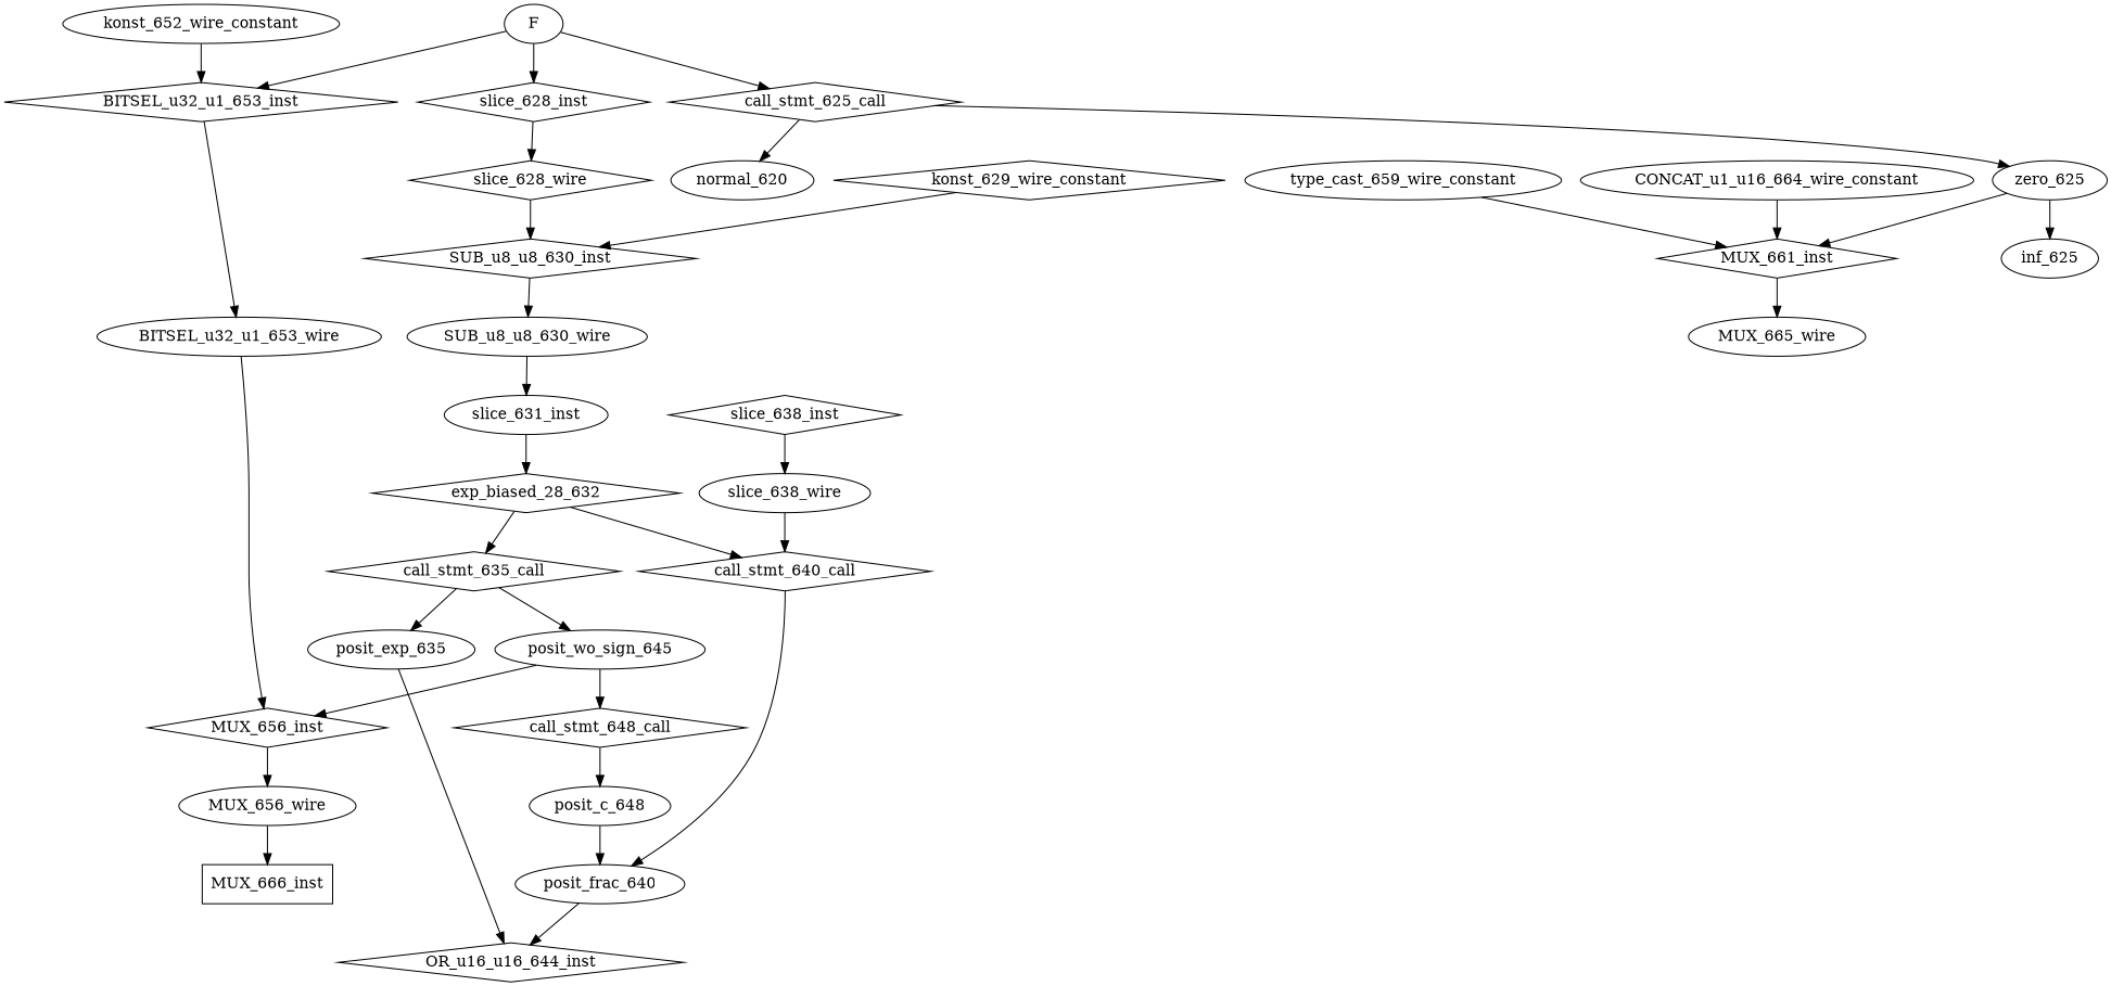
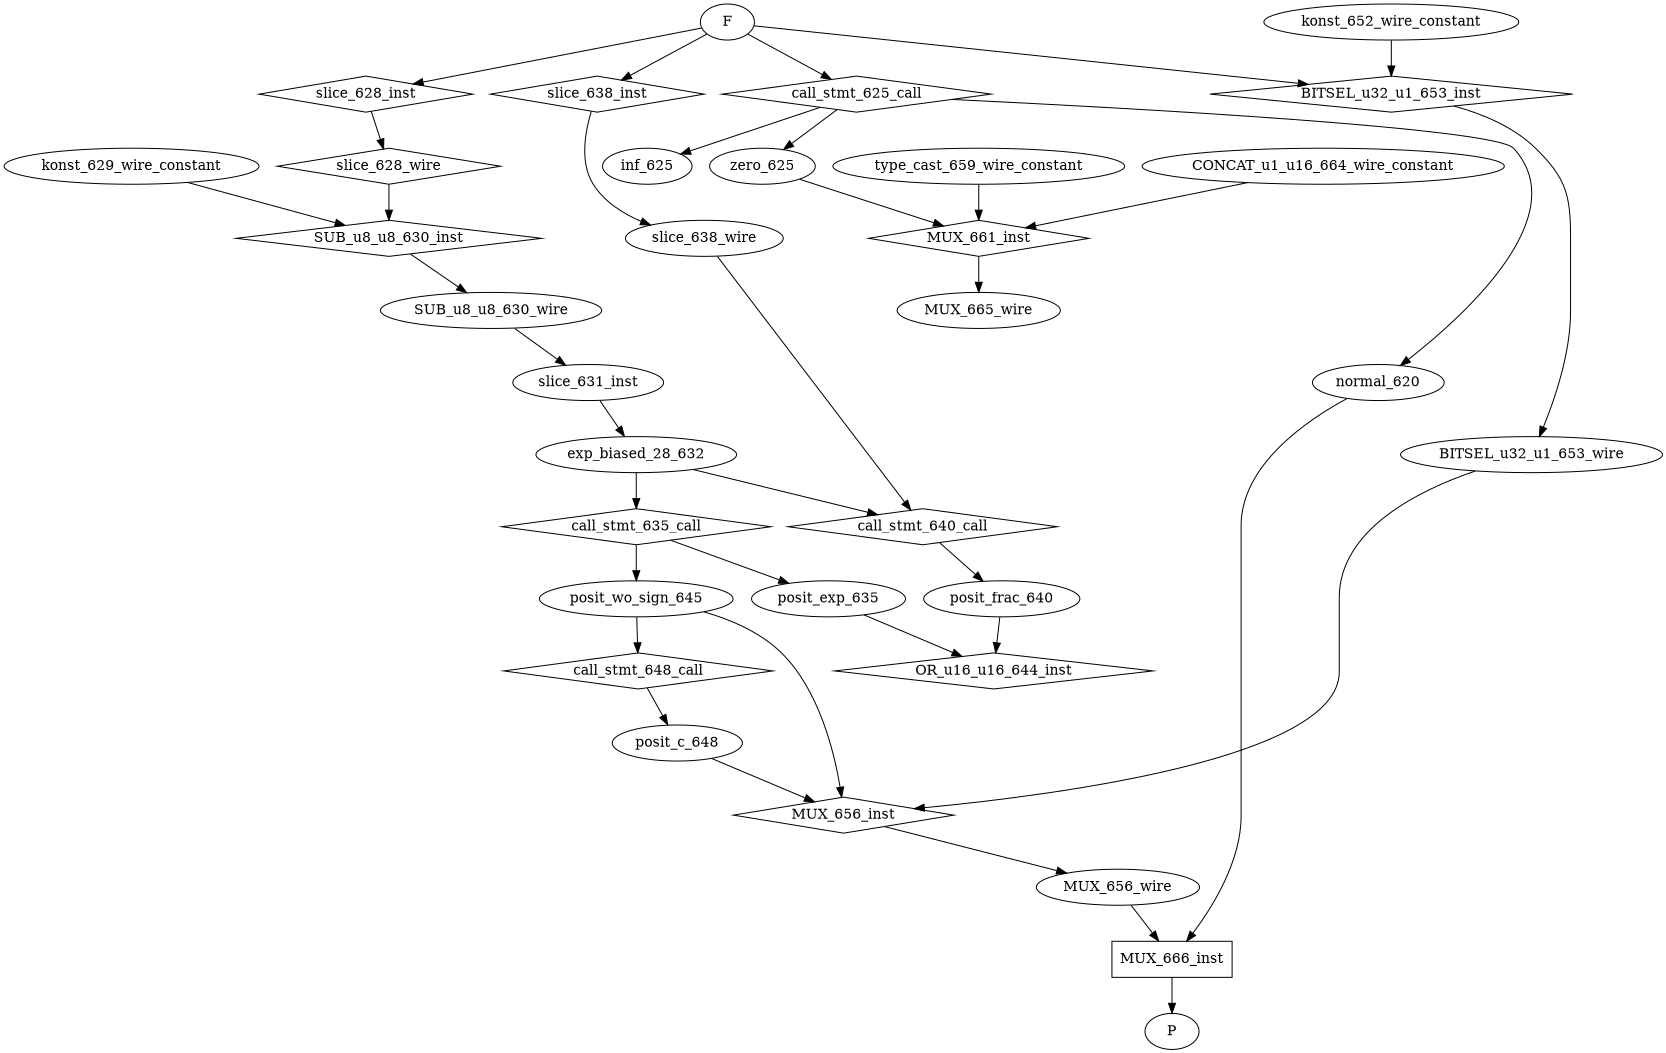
  digraph {
    node [shape=ellipse]
    MUX_656_inst [shape=diamond]
    BITSEL_u32_u1_653_wire
    MUX_656_wire
    n4 [label=MUX_661_inst shape=diamond]
    CONCAT_u1_u16_664_wire_constant
    MUX_665_wire
    MUX_666_inst [shape=rectangle]
+   P [shape=""]
    SUB_u8_u8_630_wire
    slice_631_inst
-   exp_biased_28_632 [shape=diamond]
+   exp_biased_28_632
    call_stmt_635_call [shape=diamond]
    call_stmt_640_call [shape=diamond]
    posit_exp_635
    posit_wo_sign_645
    posit_frac_640
    SUB_u8_u8_630_inst [shape=diamond]
-   konst_629_wire_constant [shape=diamond]
+   konst_629_wire_constant
    BITSEL_u32_u1_653_inst [shape=diamond]
    konst_652_wire_constant
    n21 [label=normal_620]
    posit_c_648
    OR_u16_u16_644_inst [shape=diamond]
    call_stmt_648_call [shape=diamond]
    slice_628_wire [shape=diamond]
    slice_638_wire
    type_cast_659_wire_constant
    zero_625
    F [shape=""]
    call_stmt_625_call [shape=diamond]
    slice_628_inst [shape=diamond]
    slice_638_inst [shape=diamond]
    inf_625
    MUX_656_inst -> MUX_656_wire
    BITSEL_u32_u1_653_wire -> MUX_656_inst
    MUX_656_wire -> MUX_666_inst
    n4 -> MUX_665_wire
    CONCAT_u1_u16_664_wire_constant -> n4
+   MUX_666_inst -> P
    SUB_u8_u8_630_wire -> slice_631_inst
    slice_631_inst -> exp_biased_28_632
    exp_biased_28_632 -> call_stmt_635_call
    exp_biased_28_632 -> call_stmt_640_call
    call_stmt_635_call -> posit_exp_635
    call_stmt_635_call -> posit_wo_sign_645
    call_stmt_640_call -> posit_frac_640
    posit_exp_635 -> OR_u16_u16_644_inst
    posit_wo_sign_645 -> MUX_656_inst
    posit_wo_sign_645 -> call_stmt_648_call
    posit_frac_640 -> OR_u16_u16_644_inst
    SUB_u8_u8_630_inst -> SUB_u8_u8_630_wire
    konst_629_wire_constant -> SUB_u8_u8_630_inst
    BITSEL_u32_u1_653_inst -> BITSEL_u32_u1_653_wire
    konst_652_wire_constant -> BITSEL_u32_u1_653_inst
-   posit_c_648 -> posit_frac_640
+   n21 -> MUX_666_inst
+   posit_c_648 -> MUX_656_inst
    call_stmt_648_call -> posit_c_648
    slice_628_wire -> SUB_u8_u8_630_inst
    slice_638_wire -> call_stmt_640_call
    type_cast_659_wire_constant -> n4
    zero_625 -> n4
    F -> BITSEL_u32_u1_653_inst
    F -> call_stmt_625_call
    F -> slice_628_inst
+   F -> slice_638_inst
    call_stmt_625_call -> n21
    call_stmt_625_call -> zero_625
-   zero_625 -> inf_625
+   call_stmt_625_call -> inf_625
    slice_628_inst -> slice_628_wire
    slice_638_inst -> slice_638_wire
  }
